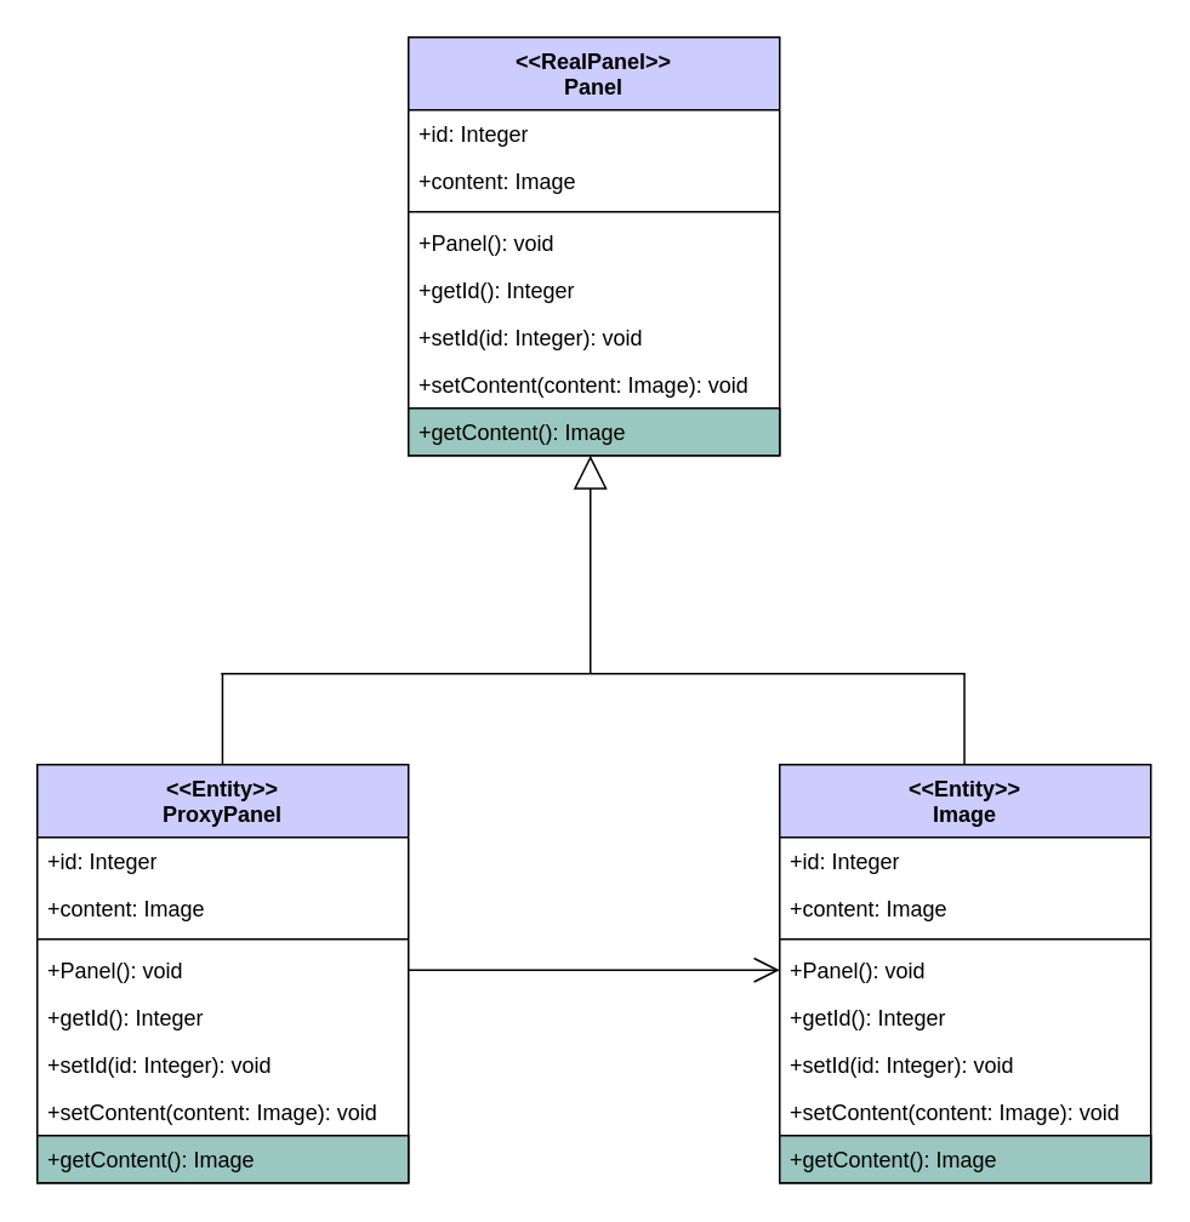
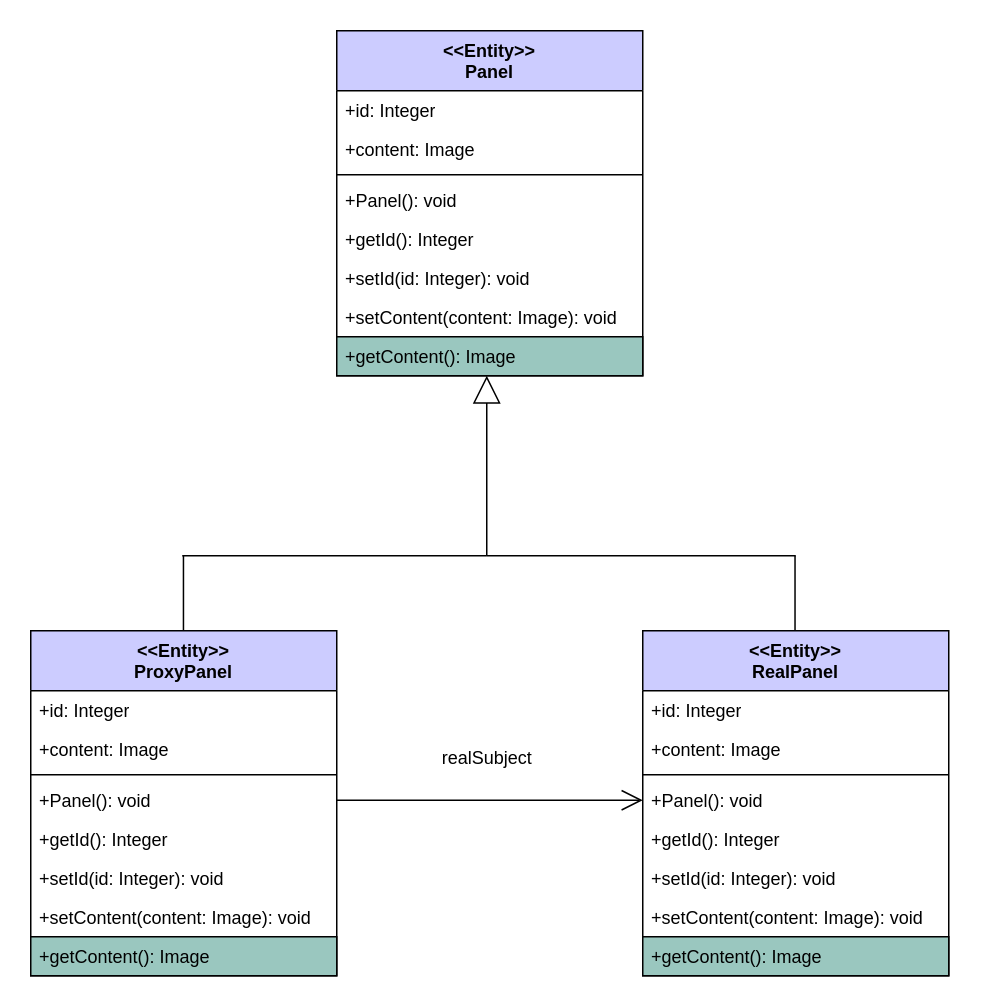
  <mxCell id="0" />
  <mxCell id="1" parent="0" />
- <mxCell id="2" value="&lt;div&gt;&lt;span style=&quot;background-color: transparent; color: light-dark(rgb(0, 0, 0), rgb(255, 255, 255));&quot;&gt;&amp;lt;&amp;lt;RealPanel&amp;gt;&amp;gt;&lt;/span&gt;&lt;/div&gt;&lt;div&gt;&lt;span style=&quot;background-color: transparent; color: light-dark(rgb(0, 0, 0), rgb(255, 255, 255));&quot;&gt;Panel&lt;/span&gt;&lt;/div&gt;" style="swimlane;fontStyle=1;align=center;verticalAlign=top;childLayout=stackLayout;horizontal=1;startSize=40;horizontalStack=0;resizeParent=1;resizeParentMax=0;resizeLast=0;collapsible=1;marginBottom=0;whiteSpace=wrap;html=1;fillColor=#CCCCFF;" vertex="1" parent="1"><mxGeometry x="224" y="20" width="204" height="230" as="geometry" /></mxCell>
+ <mxCell id="2" value="&lt;div&gt;&lt;span style=&quot;background-color: transparent; color: light-dark(rgb(0, 0, 0), rgb(255, 255, 255));&quot;&gt;&amp;lt;&amp;lt;Entity&amp;gt;&amp;gt;&lt;/span&gt;&lt;/div&gt;&lt;div&gt;&lt;span style=&quot;background-color: transparent; color: light-dark(rgb(0, 0, 0), rgb(255, 255, 255));&quot;&gt;Panel&lt;/span&gt;&lt;/div&gt;" style="swimlane;fontStyle=1;align=center;verticalAlign=top;childLayout=stackLayout;horizontal=1;startSize=40;horizontalStack=0;resizeParent=1;resizeParentMax=0;resizeLast=0;collapsible=1;marginBottom=0;whiteSpace=wrap;html=1;fillColor=#CCCCFF;" vertex="1" parent="1"><mxGeometry x="224" y="20" width="204" height="230" as="geometry" /></mxCell>
  <mxCell id="3" value="+id: Integer" style="text;strokeColor=none;fillColor=none;align=left;verticalAlign=top;spacingLeft=4;spacingRight=4;overflow=hidden;rotatable=0;points=[[0,0.5],[1,0.5]];portConstraint=eastwest;whiteSpace=wrap;html=1;" vertex="1" parent="2"><mxGeometry y="40" width="204" height="26" as="geometry" /></mxCell>
  <mxCell id="4" value="+content: Image" style="text;strokeColor=none;fillColor=none;align=left;verticalAlign=top;spacingLeft=4;spacingRight=4;overflow=hidden;rotatable=0;points=[[0,0.5],[1,0.5]];portConstraint=eastwest;whiteSpace=wrap;html=1;" vertex="1" parent="2"><mxGeometry y="66" width="204" height="26" as="geometry" /></mxCell>
  <mxCell id="5" value="" style="line;strokeWidth=1;fillColor=none;align=left;verticalAlign=middle;spacingTop=-1;spacingLeft=3;spacingRight=3;rotatable=0;labelPosition=right;points=[];portConstraint=eastwest;strokeColor=inherit;" vertex="1" parent="2"><mxGeometry y="92" width="204" height="8" as="geometry" /></mxCell>
  <mxCell id="6" value="+Panel(): void" style="text;strokeColor=none;fillColor=none;align=left;verticalAlign=top;spacingLeft=4;spacingRight=4;overflow=hidden;rotatable=0;points=[[0,0.5],[1,0.5]];portConstraint=eastwest;whiteSpace=wrap;html=1;" vertex="1" parent="2"><mxGeometry y="100" width="204" height="26" as="geometry" /></mxCell>
  <mxCell id="7" value="+getId(): Integer" style="text;strokeColor=none;fillColor=none;align=left;verticalAlign=top;spacingLeft=4;spacingRight=4;overflow=hidden;rotatable=0;points=[[0,0.5],[1,0.5]];portConstraint=eastwest;whiteSpace=wrap;html=1;" vertex="1" parent="2"><mxGeometry y="126" width="204" height="26" as="geometry" /></mxCell>
  <mxCell id="8" value="+setId(id: Integer): void" style="text;strokeColor=none;fillColor=none;align=left;verticalAlign=top;spacingLeft=4;spacingRight=4;overflow=hidden;rotatable=0;points=[[0,0.5],[1,0.5]];portConstraint=eastwest;whiteSpace=wrap;html=1;" vertex="1" parent="2"><mxGeometry y="152" width="204" height="26" as="geometry" /></mxCell>
  <mxCell id="9" value="+setContent(content: Image): void" style="text;strokeColor=none;fillColor=none;align=left;verticalAlign=top;spacingLeft=4;spacingRight=4;overflow=hidden;rotatable=0;points=[[0,0.5],[1,0.5]];portConstraint=eastwest;whiteSpace=wrap;html=1;" vertex="1" parent="2"><mxGeometry y="178" width="204" height="26" as="geometry" /></mxCell>
  <mxCell id="10" value="+getContent(): Image" style="text;strokeColor=default;fillColor=#9AC7BF;align=left;verticalAlign=top;spacingLeft=4;spacingRight=4;overflow=hidden;rotatable=0;points=[[0,0.5],[1,0.5]];portConstraint=eastwest;whiteSpace=wrap;html=1;" vertex="1" parent="2"><mxGeometry y="204" width="204" height="26" as="geometry" /></mxCell>
- <mxCell id="11" value="&lt;div&gt;&lt;span style=&quot;background-color: transparent; color: light-dark(rgb(0, 0, 0), rgb(255, 255, 255));&quot;&gt;&amp;lt;&amp;lt;Entity&amp;gt;&amp;gt;&lt;/span&gt;&lt;/div&gt;&lt;div&gt;&lt;span style=&quot;background-color: transparent; color: light-dark(rgb(0, 0, 0), rgb(255, 255, 255));&quot;&gt;Image&lt;/span&gt;&lt;/div&gt;" style="swimlane;fontStyle=1;align=center;verticalAlign=top;childLayout=stackLayout;horizontal=1;startSize=40;horizontalStack=0;resizeParent=1;resizeParentMax=0;resizeLast=0;collapsible=1;marginBottom=0;whiteSpace=wrap;html=1;fillColor=#CCCCFF;" vertex="1" parent="1"><mxGeometry x="428" y="420" width="204" height="230" as="geometry" /></mxCell>
+ <mxCell id="11" value="&lt;div&gt;&lt;span style=&quot;background-color: transparent; color: light-dark(rgb(0, 0, 0), rgb(255, 255, 255));&quot;&gt;&amp;lt;&amp;lt;Entity&amp;gt;&amp;gt;&lt;/span&gt;&lt;/div&gt;&lt;div&gt;&lt;span style=&quot;background-color: transparent; color: light-dark(rgb(0, 0, 0), rgb(255, 255, 255));&quot;&gt;RealPanel&lt;/span&gt;&lt;/div&gt;" style="swimlane;fontStyle=1;align=center;verticalAlign=top;childLayout=stackLayout;horizontal=1;startSize=40;horizontalStack=0;resizeParent=1;resizeParentMax=0;resizeLast=0;collapsible=1;marginBottom=0;whiteSpace=wrap;html=1;fillColor=#CCCCFF;" vertex="1" parent="1"><mxGeometry x="428" y="420" width="204" height="230" as="geometry" /></mxCell>
  <mxCell id="12" value="+id: Integer" style="text;strokeColor=none;fillColor=none;align=left;verticalAlign=top;spacingLeft=4;spacingRight=4;overflow=hidden;rotatable=0;points=[[0,0.5],[1,0.5]];portConstraint=eastwest;whiteSpace=wrap;html=1;" vertex="1" parent="11"><mxGeometry y="40" width="204" height="26" as="geometry" /></mxCell>
  <mxCell id="13" value="+content: Image" style="text;strokeColor=none;fillColor=none;align=left;verticalAlign=top;spacingLeft=4;spacingRight=4;overflow=hidden;rotatable=0;points=[[0,0.5],[1,0.5]];portConstraint=eastwest;whiteSpace=wrap;html=1;" vertex="1" parent="11"><mxGeometry y="66" width="204" height="26" as="geometry" /></mxCell>
  <mxCell id="14" value="" style="line;strokeWidth=1;fillColor=none;align=left;verticalAlign=middle;spacingTop=-1;spacingLeft=3;spacingRight=3;rotatable=0;labelPosition=right;points=[];portConstraint=eastwest;strokeColor=inherit;" vertex="1" parent="11"><mxGeometry y="92" width="204" height="8" as="geometry" /></mxCell>
  <mxCell id="15" value="+Panel(): void" style="text;strokeColor=none;fillColor=none;align=left;verticalAlign=top;spacingLeft=4;spacingRight=4;overflow=hidden;rotatable=0;points=[[0,0.5],[1,0.5]];portConstraint=eastwest;whiteSpace=wrap;html=1;" vertex="1" parent="11"><mxGeometry y="100" width="204" height="26" as="geometry" /></mxCell>
  <mxCell id="16" value="+getId(): Integer" style="text;strokeColor=none;fillColor=none;align=left;verticalAlign=top;spacingLeft=4;spacingRight=4;overflow=hidden;rotatable=0;points=[[0,0.5],[1,0.5]];portConstraint=eastwest;whiteSpace=wrap;html=1;" vertex="1" parent="11"><mxGeometry y="126" width="204" height="26" as="geometry" /></mxCell>
  <mxCell id="17" value="+setId(id: Integer): void" style="text;strokeColor=none;fillColor=none;align=left;verticalAlign=top;spacingLeft=4;spacingRight=4;overflow=hidden;rotatable=0;points=[[0,0.5],[1,0.5]];portConstraint=eastwest;whiteSpace=wrap;html=1;" vertex="1" parent="11"><mxGeometry y="152" width="204" height="26" as="geometry" /></mxCell>
  <mxCell id="18" value="+setContent(content: Image): void" style="text;strokeColor=none;fillColor=none;align=left;verticalAlign=top;spacingLeft=4;spacingRight=4;overflow=hidden;rotatable=0;points=[[0,0.5],[1,0.5]];portConstraint=eastwest;whiteSpace=wrap;html=1;" vertex="1" parent="11"><mxGeometry y="178" width="204" height="26" as="geometry" /></mxCell>
  <mxCell id="19" value="+getContent(): Image" style="text;strokeColor=default;fillColor=#9AC7BF;align=left;verticalAlign=top;spacingLeft=4;spacingRight=4;overflow=hidden;rotatable=0;points=[[0,0.5],[1,0.5]];portConstraint=eastwest;whiteSpace=wrap;html=1;" vertex="1" parent="11"><mxGeometry y="204" width="204" height="26" as="geometry" /></mxCell>
  <mxCell id="20" value="&lt;div&gt;&lt;span style=&quot;background-color: transparent; color: light-dark(rgb(0, 0, 0), rgb(255, 255, 255));&quot;&gt;&amp;lt;&amp;lt;Entity&amp;gt;&amp;gt;&lt;/span&gt;&lt;/div&gt;&lt;div&gt;&lt;span style=&quot;background-color: transparent; color: light-dark(rgb(0, 0, 0), rgb(255, 255, 255));&quot;&gt;ProxyPanel&lt;/span&gt;&lt;/div&gt;" style="swimlane;fontStyle=1;align=center;verticalAlign=top;childLayout=stackLayout;horizontal=1;startSize=40;horizontalStack=0;resizeParent=1;resizeParentMax=0;resizeLast=0;collapsible=1;marginBottom=0;whiteSpace=wrap;html=1;fillColor=#CCCCFF;" vertex="1" parent="1"><mxGeometry x="20" y="420" width="204" height="230" as="geometry" /></mxCell>
  <mxCell id="21" value="+id: Integer" style="text;strokeColor=none;fillColor=none;align=left;verticalAlign=top;spacingLeft=4;spacingRight=4;overflow=hidden;rotatable=0;points=[[0,0.5],[1,0.5]];portConstraint=eastwest;whiteSpace=wrap;html=1;" vertex="1" parent="20"><mxGeometry y="40" width="204" height="26" as="geometry" /></mxCell>
  <mxCell id="22" value="+content: Image" style="text;strokeColor=none;fillColor=none;align=left;verticalAlign=top;spacingLeft=4;spacingRight=4;overflow=hidden;rotatable=0;points=[[0,0.5],[1,0.5]];portConstraint=eastwest;whiteSpace=wrap;html=1;" vertex="1" parent="20"><mxGeometry y="66" width="204" height="26" as="geometry" /></mxCell>
  <mxCell id="23" value="" style="line;strokeWidth=1;fillColor=none;align=left;verticalAlign=middle;spacingTop=-1;spacingLeft=3;spacingRight=3;rotatable=0;labelPosition=right;points=[];portConstraint=eastwest;strokeColor=inherit;" vertex="1" parent="20"><mxGeometry y="92" width="204" height="8" as="geometry" /></mxCell>
  <mxCell id="24" value="+Panel(): void" style="text;strokeColor=none;fillColor=none;align=left;verticalAlign=top;spacingLeft=4;spacingRight=4;overflow=hidden;rotatable=0;points=[[0,0.5],[1,0.5]];portConstraint=eastwest;whiteSpace=wrap;html=1;" vertex="1" parent="20"><mxGeometry y="100" width="204" height="26" as="geometry" /></mxCell>
  <mxCell id="25" value="+getId(): Integer" style="text;strokeColor=none;fillColor=none;align=left;verticalAlign=top;spacingLeft=4;spacingRight=4;overflow=hidden;rotatable=0;points=[[0,0.5],[1,0.5]];portConstraint=eastwest;whiteSpace=wrap;html=1;" vertex="1" parent="20"><mxGeometry y="126" width="204" height="26" as="geometry" /></mxCell>
  <mxCell id="26" value="+setId(id: Integer): void" style="text;strokeColor=none;fillColor=none;align=left;verticalAlign=top;spacingLeft=4;spacingRight=4;overflow=hidden;rotatable=0;points=[[0,0.5],[1,0.5]];portConstraint=eastwest;whiteSpace=wrap;html=1;" vertex="1" parent="20"><mxGeometry y="152" width="204" height="26" as="geometry" /></mxCell>
  <mxCell id="27" value="+setContent(content: Image): void" style="text;strokeColor=none;fillColor=none;align=left;verticalAlign=top;spacingLeft=4;spacingRight=4;overflow=hidden;rotatable=0;points=[[0,0.5],[1,0.5]];portConstraint=eastwest;whiteSpace=wrap;html=1;" vertex="1" parent="20"><mxGeometry y="178" width="204" height="26" as="geometry" /></mxCell>
  <mxCell id="28" value="+getContent(): Image" style="text;strokeColor=default;fillColor=#9AC7BF;align=left;verticalAlign=top;spacingLeft=4;spacingRight=4;overflow=hidden;rotatable=0;points=[[0,0.5],[1,0.5]];portConstraint=eastwest;whiteSpace=wrap;html=1;" vertex="1" parent="20"><mxGeometry y="204" width="204" height="26" as="geometry" /></mxCell>
  <mxCell id="29" value="" style="endArrow=open;endFill=1;endSize=12;html=1;rounded=0;entryX=0;entryY=0.5;entryDx=0;entryDy=0;exitX=1;exitY=0.5;exitDx=0;exitDy=0;" edge="1" parent="1" source="24" target="15"><mxGeometry width="160" relative="1" as="geometry"><mxPoint x="204" y="360" as="sourcePoint" /><mxPoint x="364" y="360" as="targetPoint" /></mxGeometry></mxCell>
  <mxCell id="30" value="" style="endArrow=block;endSize=16;endFill=0;html=1;rounded=0;" edge="1" parent="1"><mxGeometry width="160" relative="1" as="geometry"><mxPoint x="324" y="370" as="sourcePoint" /><mxPoint x="324" y="250" as="targetPoint" /></mxGeometry></mxCell>
  <mxCell id="31" value="" style="endArrow=none;html=1;rounded=0;" edge="1" parent="1"><mxGeometry width="50" height="50" relative="1" as="geometry"><mxPoint x="324" y="370" as="sourcePoint" /><mxPoint x="530" y="370" as="targetPoint" /></mxGeometry></mxCell>
  <mxCell id="32" value="" style="endArrow=none;html=1;rounded=0;" edge="1" parent="1"><mxGeometry width="50" height="50" relative="1" as="geometry"><mxPoint x="529.52" y="420" as="sourcePoint" /><mxPoint x="529.52" y="370" as="targetPoint" /></mxGeometry></mxCell>
  <mxCell id="33" value="" style="endArrow=none;html=1;rounded=0;" edge="1" parent="1"><mxGeometry width="50" height="50" relative="1" as="geometry"><mxPoint x="121" y="370" as="sourcePoint" /><mxPoint x="324" y="370" as="targetPoint" /></mxGeometry></mxCell>
  <mxCell id="34" value="" style="endArrow=none;html=1;rounded=0;" edge="1" parent="1"><mxGeometry width="50" height="50" relative="1" as="geometry"><mxPoint x="121.8" y="420" as="sourcePoint" /><mxPoint x="121.8" y="370" as="targetPoint" /><Array as="points"><mxPoint x="121.8" y="390" /></Array></mxGeometry></mxCell>
+ <mxCell id="35" value="realSubject" style="text;html=1;align=center;verticalAlign=middle;resizable=0;points=[];autosize=1;strokeColor=none;fillColor=none;" vertex="1" parent="1"><mxGeometry x="284" y="490" width="80" height="30" as="geometry" /></mxCell>
